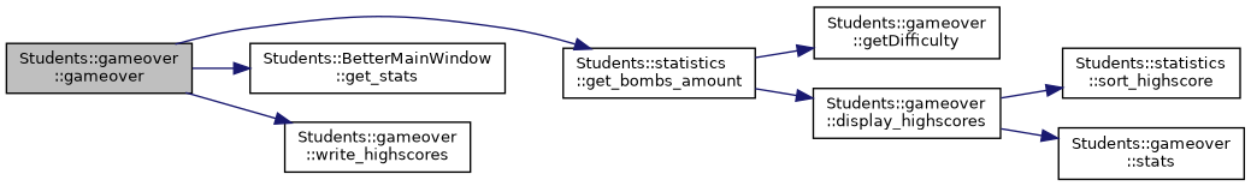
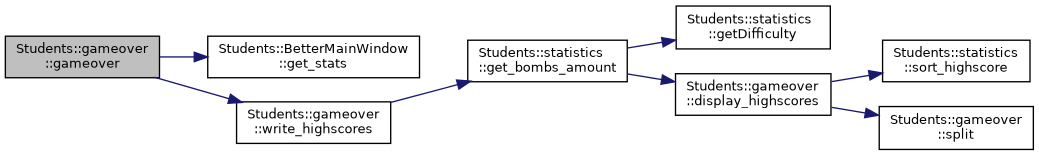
  digraph {
    rankdir=LR
    node [color=black fillcolor=white fontname=Helvetica fontsize=10 shape=record style=filled]
    edge [color=midnightblue fontname=Helvetica fontsize=10 labelfontname=Helvetica labelfontsize=10 style=solid]
    n1 [fillcolor=grey75 fontcolor=black height=0.2 label="Students::gameover\l::gameover" width=0.4]
    n2 [height=0.2 label="Students::statistics\l::get_bombs_amount" width=0.4]
    n3 [height=0.2 label="Students::BetterMainWindow\l::get_stats" width=0.4]
    n4 [height=0.2 label="Students::gameover\l::write_highscores" width=0.4]
-   n5 [height=0.2 label="Students::gameover\l::getDifficulty" width=0.4]
+   n5 [height=0.2 label="Students::statistics\l::getDifficulty" width=0.4]
    n6 [height=0.2 label="Students::gameover\l::display_highscores" width=0.4]
    n7 [height=0.2 label="Students::statistics\l::sort_highscore" width=0.4]
-   n8 [height=0.2 label="Students::gameover\l::stats" width=0.4]
-   n1 -> n2
+   n8 [height=0.2 label="Students::gameover\l::split" width=0.4]
+   n4 -> n2
    n1 -> n3
    n1 -> n4
    n2 -> n5
    n2 -> n6
    n6 -> n7
    n6 -> n8
  }
